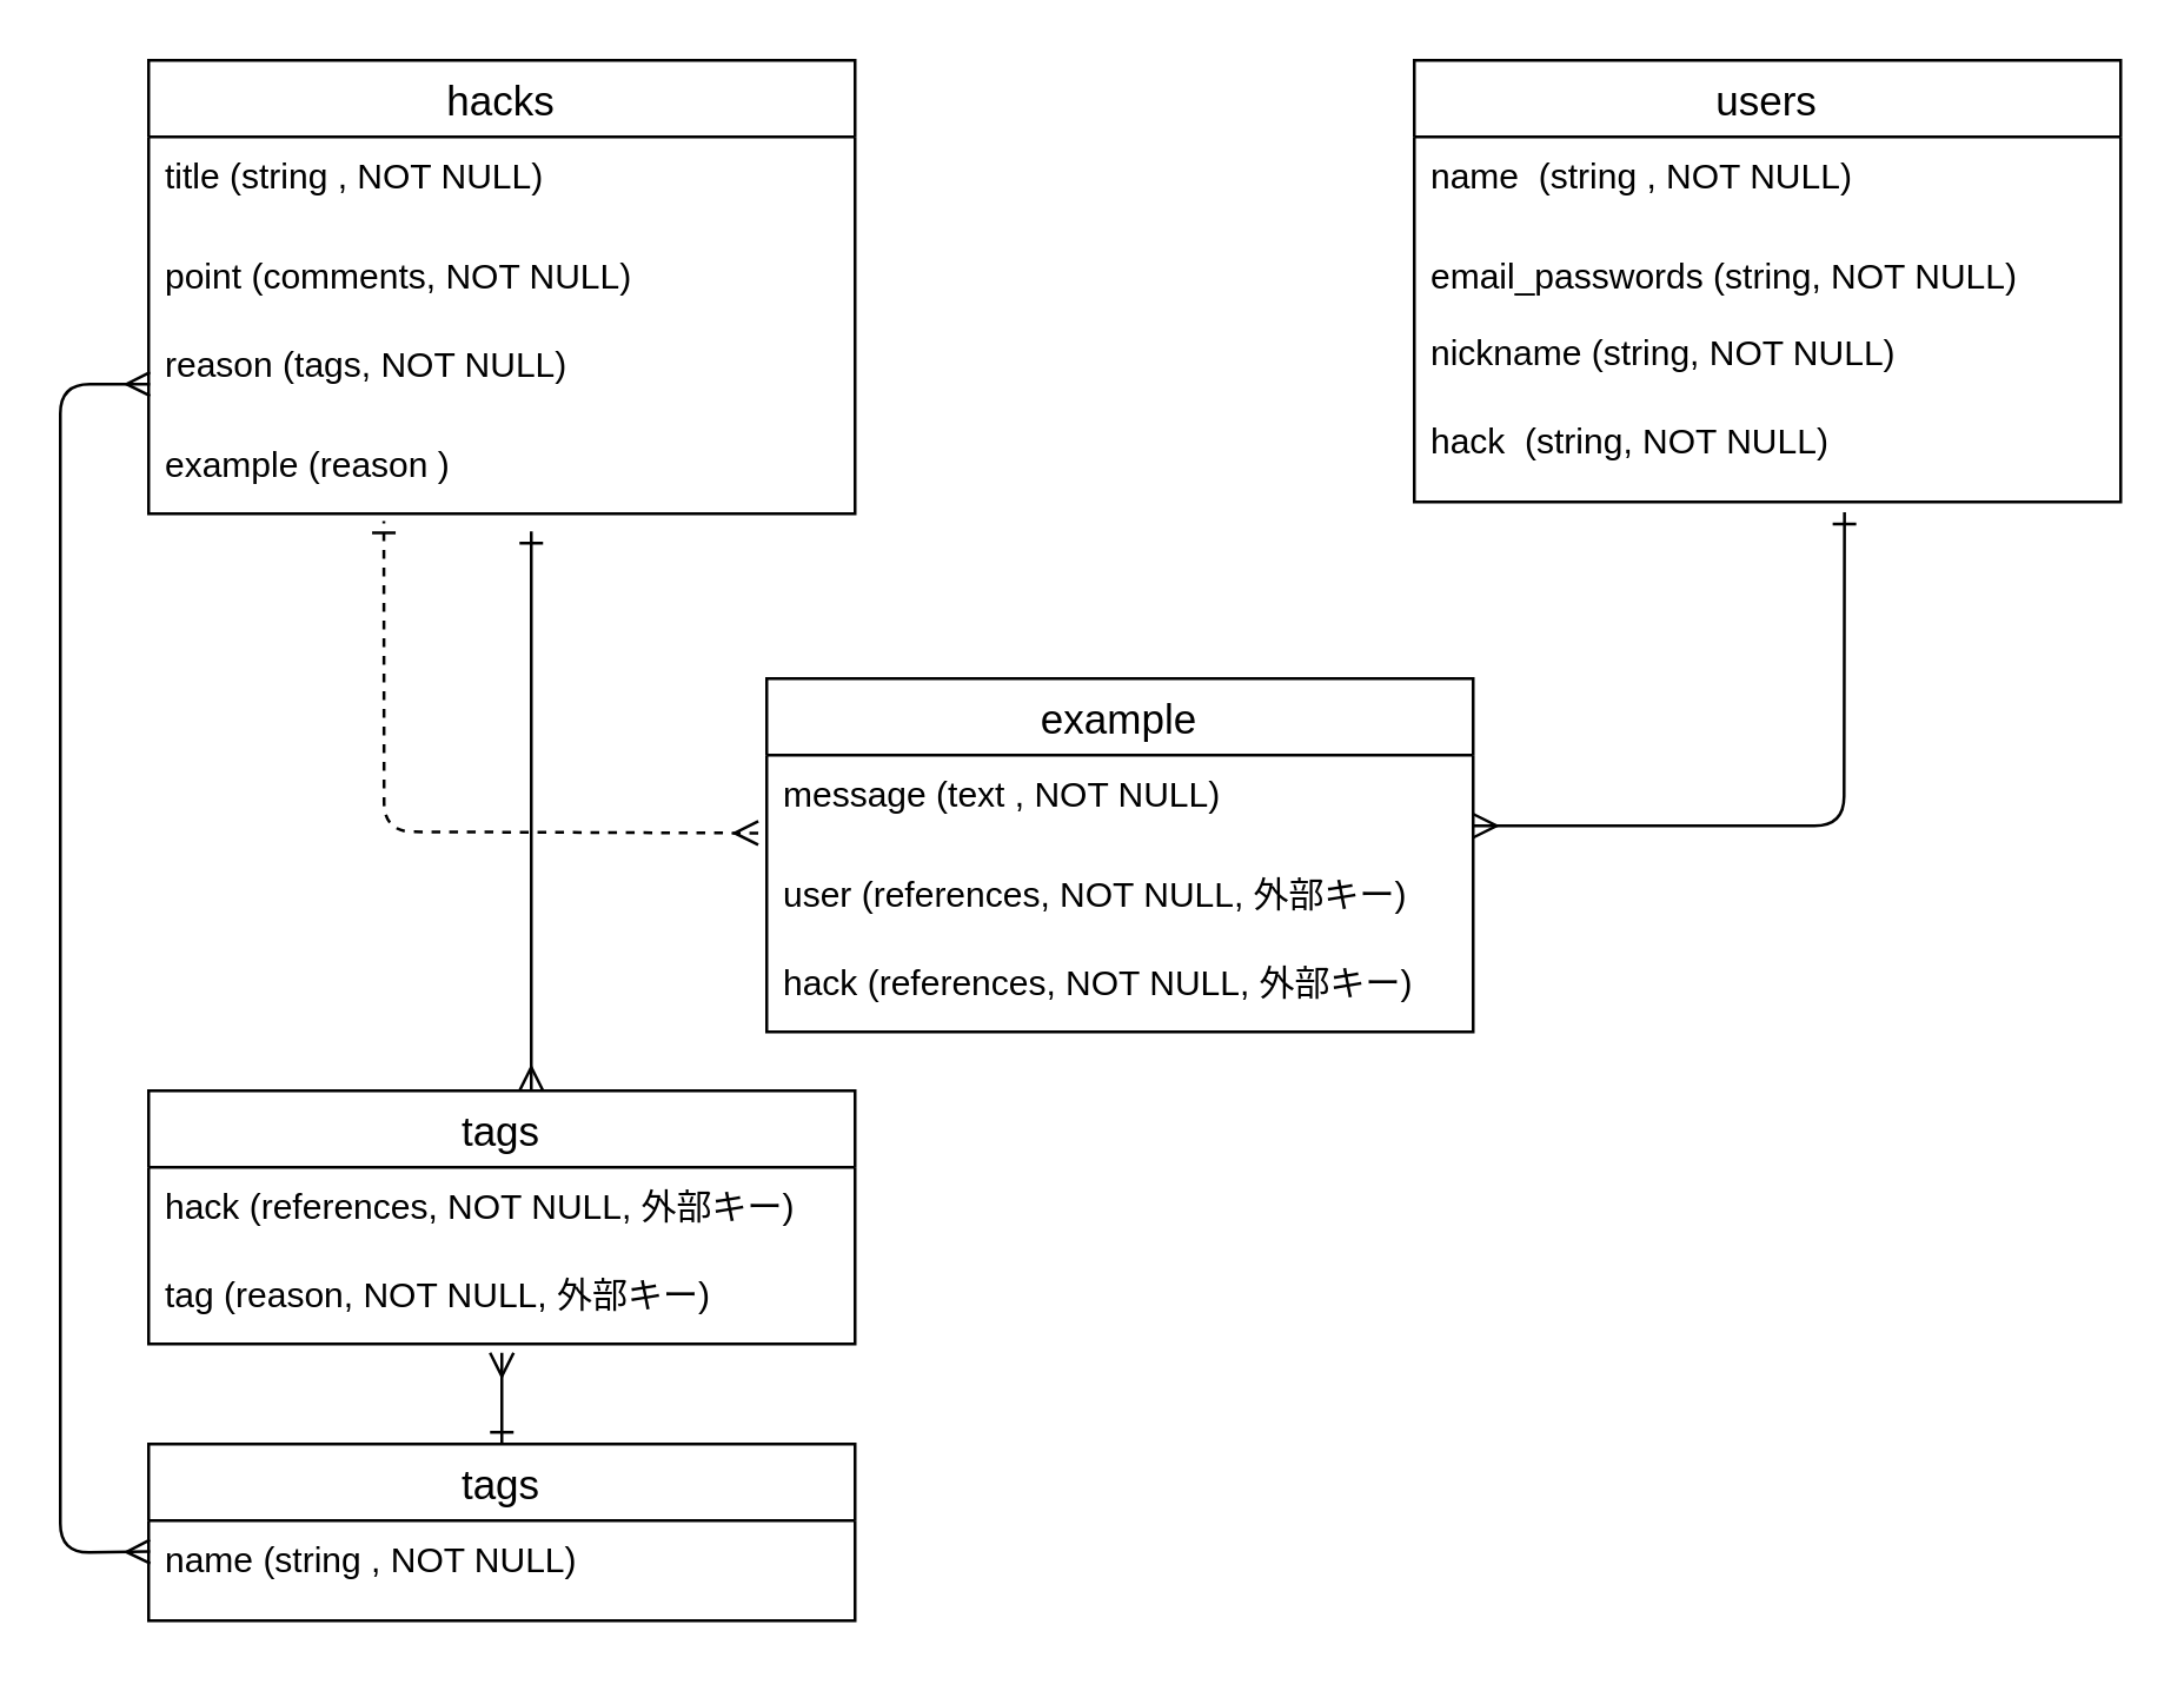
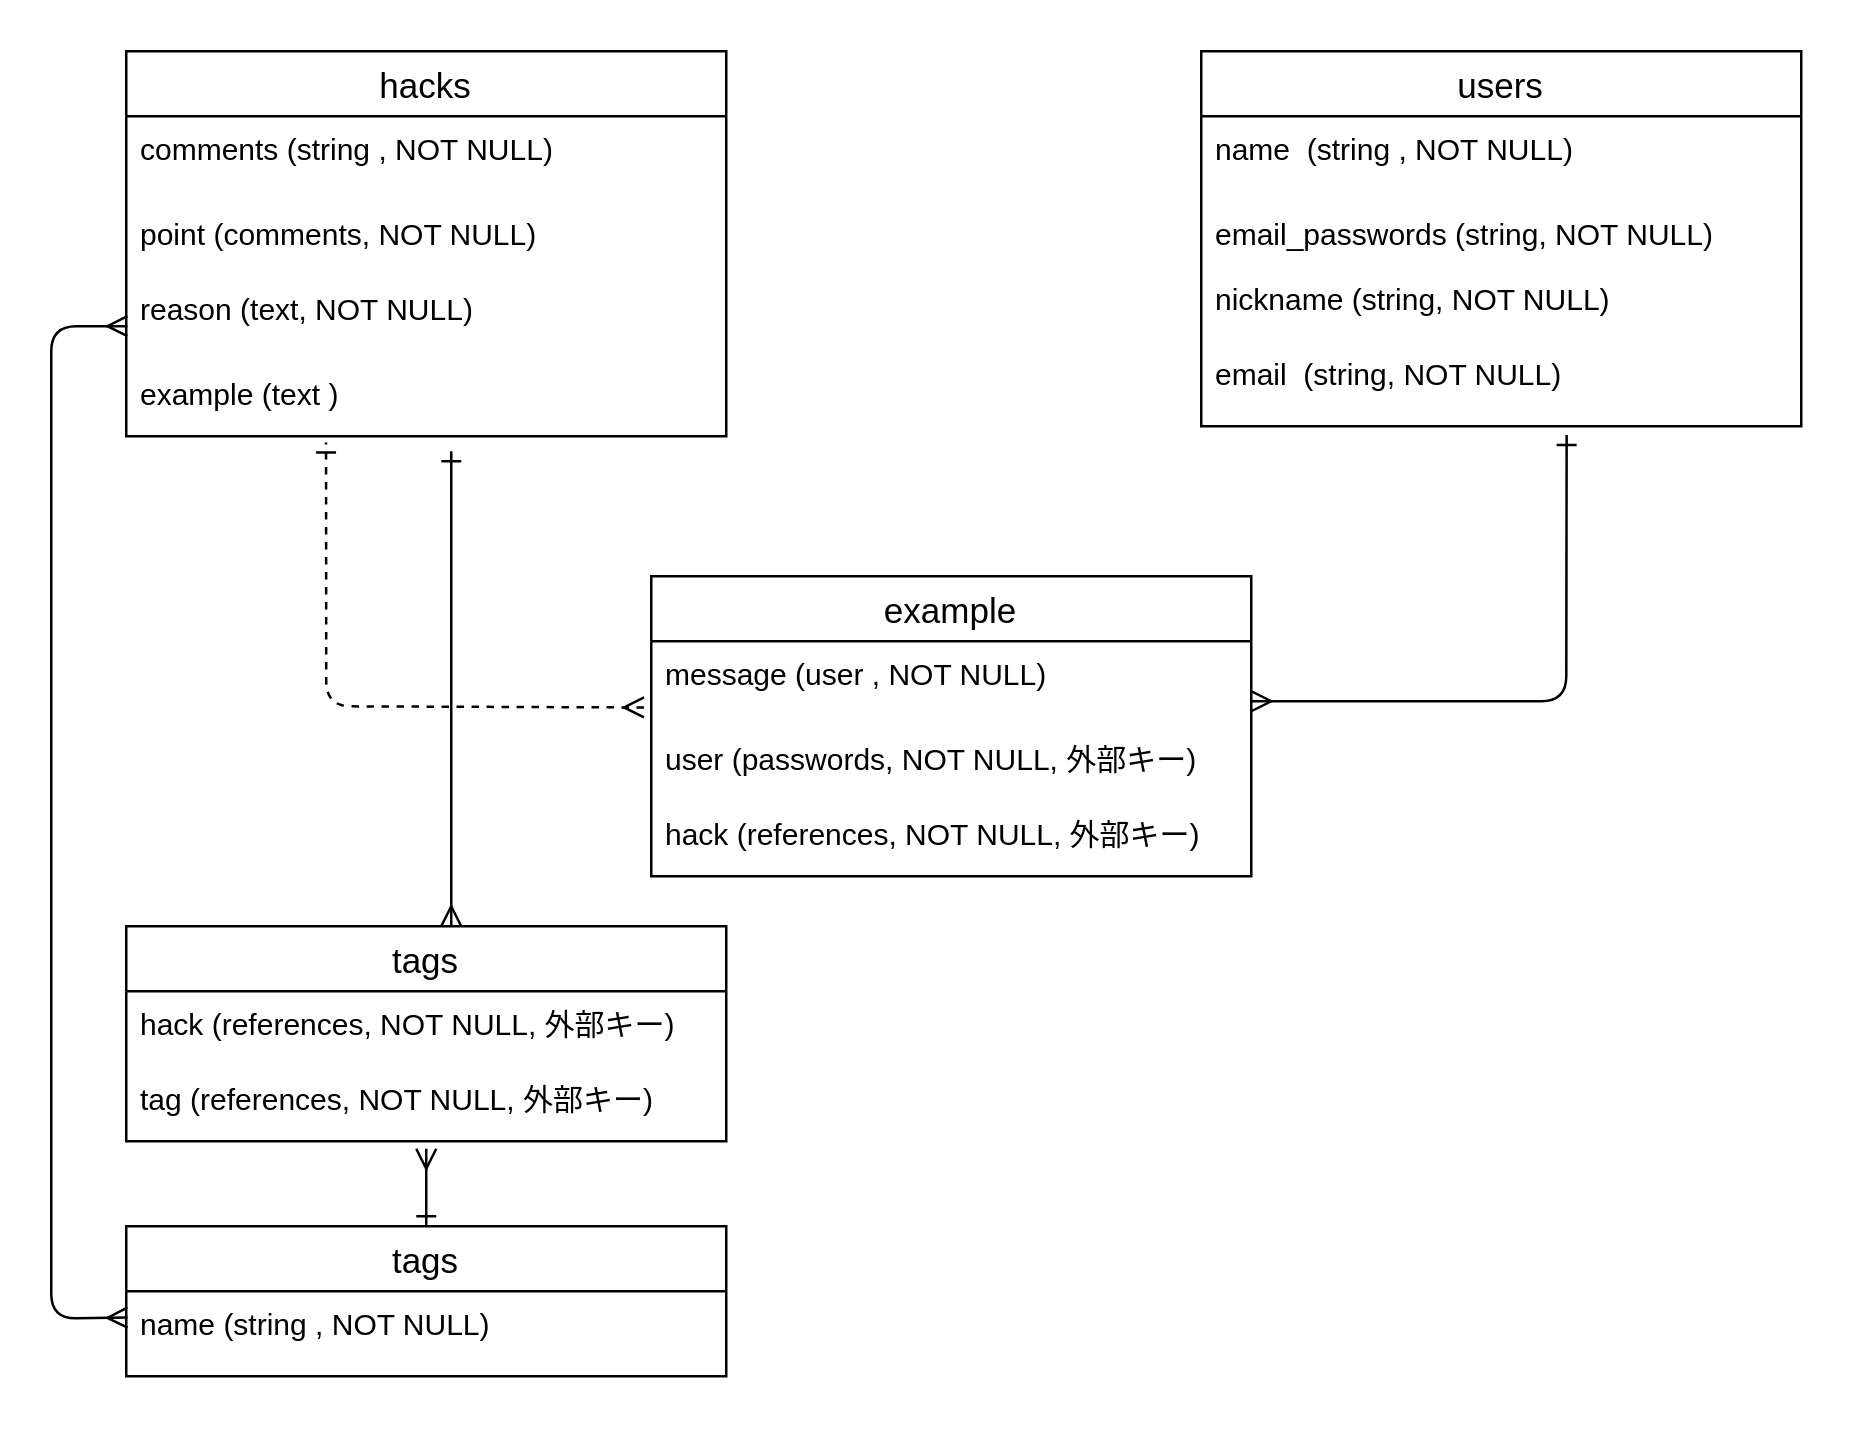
  <mxCell id="0" />
  <mxCell id="1" parent="0" />
  <mxCell id="2" value="hacks" style="swimlane;fontStyle=0;childLayout=stackLayout;horizontal=1;startSize=26;horizontalStack=0;resizeParent=1;resizeParentMax=0;resizeLast=0;collapsible=1;marginBottom=0;align=center;fontSize=14;" vertex="1" parent="1"><mxGeometry x="50" y="20" width="240" height="154" as="geometry" /></mxCell>
- <mxCell id="3" value="title (string , NOT NULL)" style="text;strokeColor=none;fillColor=none;spacingLeft=4;spacingRight=4;overflow=hidden;rotatable=0;points=[[0,0.5],[1,0.5]];portConstraint=eastwest;fontSize=12;" vertex="1" parent="2"><mxGeometry y="26" width="240" height="34" as="geometry" /></mxCell>
+ <mxCell id="3" value="comments (string , NOT NULL)" style="text;strokeColor=none;fillColor=none;spacingLeft=4;spacingRight=4;overflow=hidden;rotatable=0;points=[[0,0.5],[1,0.5]];portConstraint=eastwest;fontSize=12;" vertex="1" parent="2"><mxGeometry y="26" width="240" height="34" as="geometry" /></mxCell>
  <mxCell id="4" value="point (comments, NOT NULL)&#10;" style="text;strokeColor=none;fillColor=none;spacingLeft=4;spacingRight=4;overflow=hidden;rotatable=0;points=[[0,0.5],[1,0.5]];portConstraint=eastwest;fontSize=12;" vertex="1" parent="2"><mxGeometry y="60" width="240" height="30" as="geometry" /></mxCell>
- <mxCell id="5" value="reason (tags, NOT NULL)" style="text;strokeColor=none;fillColor=none;spacingLeft=4;spacingRight=4;overflow=hidden;rotatable=0;points=[[0,0.5],[1,0.5]];portConstraint=eastwest;fontSize=12;" vertex="1" parent="2"><mxGeometry y="90" width="240" height="34" as="geometry" /></mxCell>
- <mxCell id="6" value="example (reason )&#10;" style="text;strokeColor=none;fillColor=none;spacingLeft=4;spacingRight=4;overflow=hidden;rotatable=0;points=[[0,0.5],[1,0.5]];portConstraint=eastwest;fontSize=12;" vertex="1" parent="2"><mxGeometry y="124" width="240" height="30" as="geometry" /></mxCell>
+ <mxCell id="5" value="reason (text, NOT NULL)" style="text;strokeColor=none;fillColor=none;spacingLeft=4;spacingRight=4;overflow=hidden;rotatable=0;points=[[0,0.5],[1,0.5]];portConstraint=eastwest;fontSize=12;" vertex="1" parent="2"><mxGeometry y="90" width="240" height="34" as="geometry" /></mxCell>
+ <mxCell id="6" value="example (text )&#10;" style="text;strokeColor=none;fillColor=none;spacingLeft=4;spacingRight=4;overflow=hidden;rotatable=0;points=[[0,0.5],[1,0.5]];portConstraint=eastwest;fontSize=12;" vertex="1" parent="2"><mxGeometry y="124" width="240" height="30" as="geometry" /></mxCell>
  <mxCell id="7" value="users" style="swimlane;fontStyle=0;childLayout=stackLayout;horizontal=1;startSize=26;horizontalStack=0;resizeParent=1;resizeParentMax=0;resizeLast=0;collapsible=1;marginBottom=0;align=center;fontSize=14;" vertex="1" parent="1"><mxGeometry x="480" y="20" width="240" height="150" as="geometry" /></mxCell>
  <mxCell id="8" value="name  (string , NOT NULL)" style="text;strokeColor=none;fillColor=none;spacingLeft=4;spacingRight=4;overflow=hidden;rotatable=0;points=[[0,0.5],[1,0.5]];portConstraint=eastwest;fontSize=12;" vertex="1" parent="7"><mxGeometry y="26" width="240" height="34" as="geometry" /></mxCell>
  <mxCell id="9" value="email_passwords (string, NOT NULL)&#10;" style="text;strokeColor=none;fillColor=none;spacingLeft=4;spacingRight=4;overflow=hidden;rotatable=0;points=[[0,0.5],[1,0.5]];portConstraint=eastwest;fontSize=12;" vertex="1" parent="7"><mxGeometry y="60" width="240" height="26" as="geometry" /></mxCell>
  <mxCell id="10" value="nickname (string, NOT NULL)&#10;" style="text;strokeColor=none;fillColor=none;spacingLeft=4;spacingRight=4;overflow=hidden;rotatable=0;points=[[0,0.5],[1,0.5]];portConstraint=eastwest;fontSize=12;" vertex="1" parent="7"><mxGeometry y="86" width="240" height="30" as="geometry" /></mxCell>
- <mxCell id="11" value="hack  (string, NOT NULL)" style="text;strokeColor=none;fillColor=none;spacingLeft=4;spacingRight=4;overflow=hidden;rotatable=0;points=[[0,0.5],[1,0.5]];portConstraint=eastwest;fontSize=12;" vertex="1" parent="7"><mxGeometry y="116" width="240" height="34" as="geometry" /></mxCell>
+ <mxCell id="11" value="email  (string, NOT NULL)" style="text;strokeColor=none;fillColor=none;spacingLeft=4;spacingRight=4;overflow=hidden;rotatable=0;points=[[0,0.5],[1,0.5]];portConstraint=eastwest;fontSize=12;" vertex="1" parent="7"><mxGeometry y="116" width="240" height="34" as="geometry" /></mxCell>
  <mxCell id="12" value="example" style="swimlane;fontStyle=0;childLayout=stackLayout;horizontal=1;startSize=26;horizontalStack=0;resizeParent=1;resizeParentMax=0;resizeLast=0;collapsible=1;marginBottom=0;align=center;fontSize=14;" vertex="1" parent="1"><mxGeometry x="260" y="230" width="240" height="120" as="geometry" /></mxCell>
- <mxCell id="13" value="message (text , NOT NULL)" style="text;strokeColor=none;fillColor=none;spacingLeft=4;spacingRight=4;overflow=hidden;rotatable=0;points=[[0,0.5],[1,0.5]];portConstraint=eastwest;fontSize=12;" vertex="1" parent="12"><mxGeometry y="26" width="240" height="34" as="geometry" /></mxCell>
- <mxCell id="14" value="user (references, NOT NULL, 外部キー)&#10;" style="text;strokeColor=none;fillColor=none;spacingLeft=4;spacingRight=4;overflow=hidden;rotatable=0;points=[[0,0.5],[1,0.5]];portConstraint=eastwest;fontSize=12;" vertex="1" parent="12"><mxGeometry y="60" width="240" height="30" as="geometry" /></mxCell>
+ <mxCell id="13" value="message (user , NOT NULL)" style="text;strokeColor=none;fillColor=none;spacingLeft=4;spacingRight=4;overflow=hidden;rotatable=0;points=[[0,0.5],[1,0.5]];portConstraint=eastwest;fontSize=12;" vertex="1" parent="12"><mxGeometry y="26" width="240" height="34" as="geometry" /></mxCell>
+ <mxCell id="14" value="user (passwords, NOT NULL, 外部キー)&#10;" style="text;strokeColor=none;fillColor=none;spacingLeft=4;spacingRight=4;overflow=hidden;rotatable=0;points=[[0,0.5],[1,0.5]];portConstraint=eastwest;fontSize=12;" vertex="1" parent="12"><mxGeometry y="60" width="240" height="30" as="geometry" /></mxCell>
  <mxCell id="15" value="hack (references, NOT NULL, 外部キー)&#10;" style="text;strokeColor=none;fillColor=none;spacingLeft=4;spacingRight=4;overflow=hidden;rotatable=0;points=[[0,0.5],[1,0.5]];portConstraint=eastwest;fontSize=12;" vertex="1" parent="12"><mxGeometry y="90" width="240" height="30" as="geometry" /></mxCell>
  <mxCell id="16" style="edgeStyle=none;rounded=1;html=1;endArrow=ERone;endFill=0;entryX=0.609;entryY=1.103;entryDx=0;entryDy=0;entryPerimeter=0;startArrow=ERmany;startFill=0;" edge="1" parent="1" target="11"><mxGeometry relative="1" as="geometry"><mxPoint x="630" y="273" as="targetPoint" /><mxPoint x="500" y="280" as="sourcePoint" /><Array as="points"><mxPoint x="626" y="280" /></Array></mxGeometry></mxCell>
  <mxCell id="17" style="edgeStyle=none;rounded=1;html=1;entryX=0.333;entryY=1.083;entryDx=0;entryDy=0;entryPerimeter=0;startArrow=ERmany;startFill=0;endArrow=ERone;endFill=0;exitX=-0.012;exitY=0.779;exitDx=0;exitDy=0;exitPerimeter=0;dashed=1;" edge="1" parent="1" source="13" target="6"><mxGeometry relative="1" as="geometry"><Array as="points"><mxPoint x="130" y="282" /></Array></mxGeometry></mxCell>
  <mxCell id="18" style="edgeStyle=none;rounded=1;html=1;startArrow=ERmany;startFill=0;endArrow=ERmany;endFill=0;exitX=0.002;exitY=0.309;exitDx=0;exitDy=0;exitPerimeter=0;entryX=0.002;entryY=0.588;entryDx=0;entryDy=0;entryPerimeter=0;" edge="1" parent="1" source="21" target="5"><mxGeometry relative="1" as="geometry"><Array as="points"><mxPoint x="20" y="527" /><mxPoint x="20" y="320" /><mxPoint x="20" y="220" /><mxPoint x="20" y="130" /></Array></mxGeometry></mxCell>
  <mxCell id="19" style="edgeStyle=none;rounded=1;html=1;startArrow=ERone;startFill=0;endArrow=ERmany;endFill=0;" edge="1" parent="1" source="20"><mxGeometry relative="1" as="geometry"><mxPoint x="170" y="459" as="targetPoint" /></mxGeometry></mxCell>
  <mxCell id="20" value="tags" style="swimlane;fontStyle=0;childLayout=stackLayout;horizontal=1;startSize=26;horizontalStack=0;resizeParent=1;resizeParentMax=0;resizeLast=0;collapsible=1;marginBottom=0;align=center;fontSize=14;" vertex="1" parent="1"><mxGeometry x="50" y="490" width="240" height="60" as="geometry" /></mxCell>
  <mxCell id="21" value="name (string , NOT NULL)" style="text;strokeColor=none;fillColor=none;spacingLeft=4;spacingRight=4;overflow=hidden;rotatable=0;points=[[0,0.5],[1,0.5]];portConstraint=eastwest;fontSize=12;" vertex="1" parent="20"><mxGeometry y="26" width="240" height="34" as="geometry" /></mxCell>
  <mxCell id="22" value="tags" style="swimlane;fontStyle=0;childLayout=stackLayout;horizontal=1;startSize=26;horizontalStack=0;resizeParent=1;resizeParentMax=0;resizeLast=0;collapsible=1;marginBottom=0;align=center;fontSize=14;" vertex="1" parent="1"><mxGeometry x="50" y="370" width="240" height="86" as="geometry" /></mxCell>
  <mxCell id="23" value="hack (references, NOT NULL, 外部キー)&#10;" style="text;strokeColor=none;fillColor=none;spacingLeft=4;spacingRight=4;overflow=hidden;rotatable=0;points=[[0,0.5],[1,0.5]];portConstraint=eastwest;fontSize=12;" vertex="1" parent="22"><mxGeometry y="26" width="240" height="30" as="geometry" /></mxCell>
- <mxCell id="24" value="tag (reason, NOT NULL, 外部キー)&#10;" style="text;strokeColor=none;fillColor=none;spacingLeft=4;spacingRight=4;overflow=hidden;rotatable=0;points=[[0,0.5],[1,0.5]];portConstraint=eastwest;fontSize=12;" vertex="1" parent="22"><mxGeometry y="56" width="240" height="30" as="geometry" /></mxCell>
+ <mxCell id="24" value="tag (references, NOT NULL, 外部キー)&#10;" style="text;strokeColor=none;fillColor=none;spacingLeft=4;spacingRight=4;overflow=hidden;rotatable=0;points=[[0,0.5],[1,0.5]];portConstraint=eastwest;fontSize=12;" vertex="1" parent="22"><mxGeometry y="56" width="240" height="30" as="geometry" /></mxCell>
  <mxCell id="25" style="edgeStyle=none;rounded=1;html=1;startArrow=ERmany;startFill=0;endArrow=ERone;endFill=0;" edge="1" parent="1"><mxGeometry relative="1" as="geometry"><mxPoint x="180" y="370" as="sourcePoint" /><mxPoint x="180" y="180" as="targetPoint" /></mxGeometry></mxCell>
